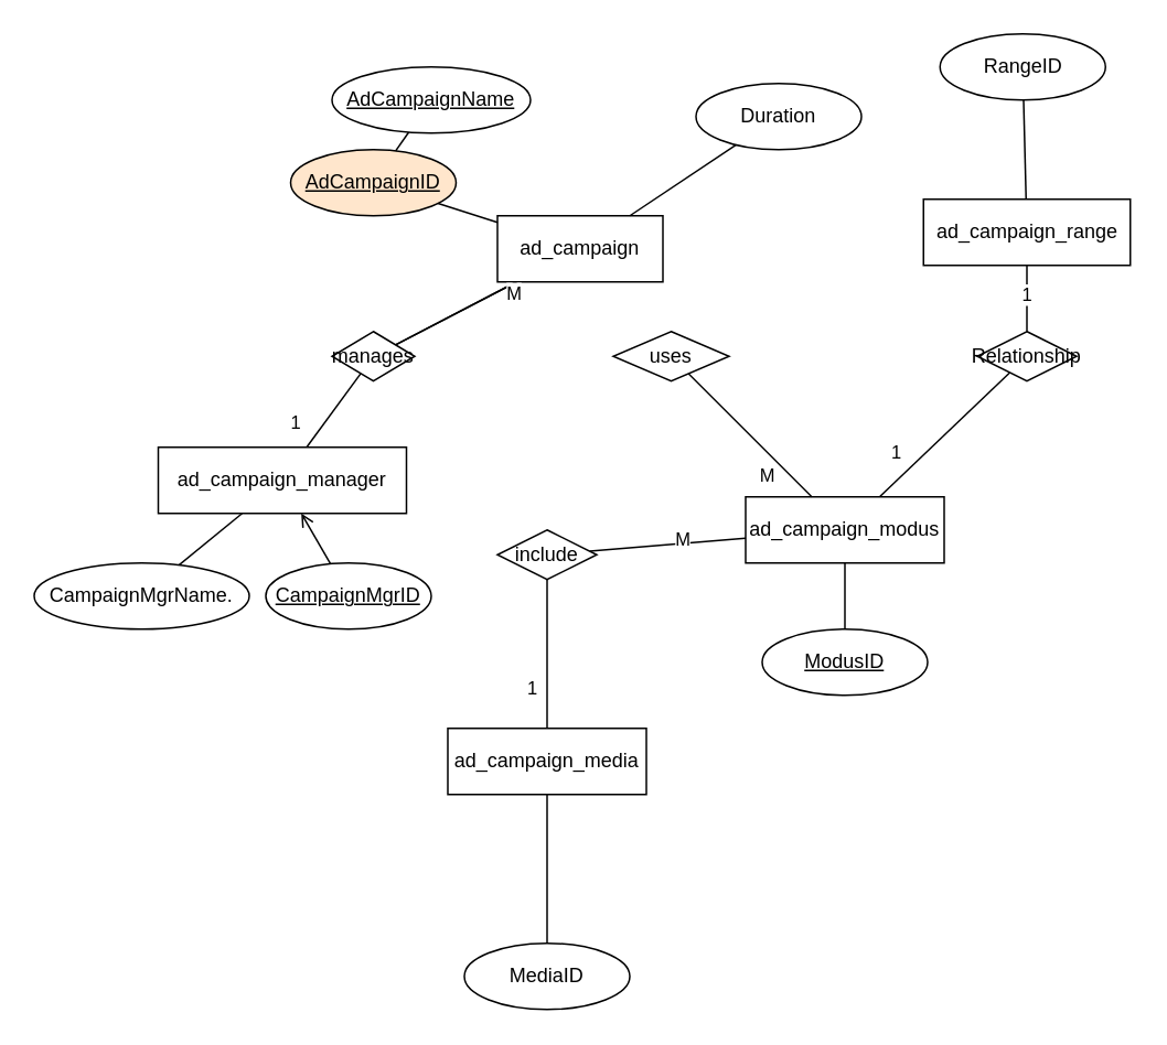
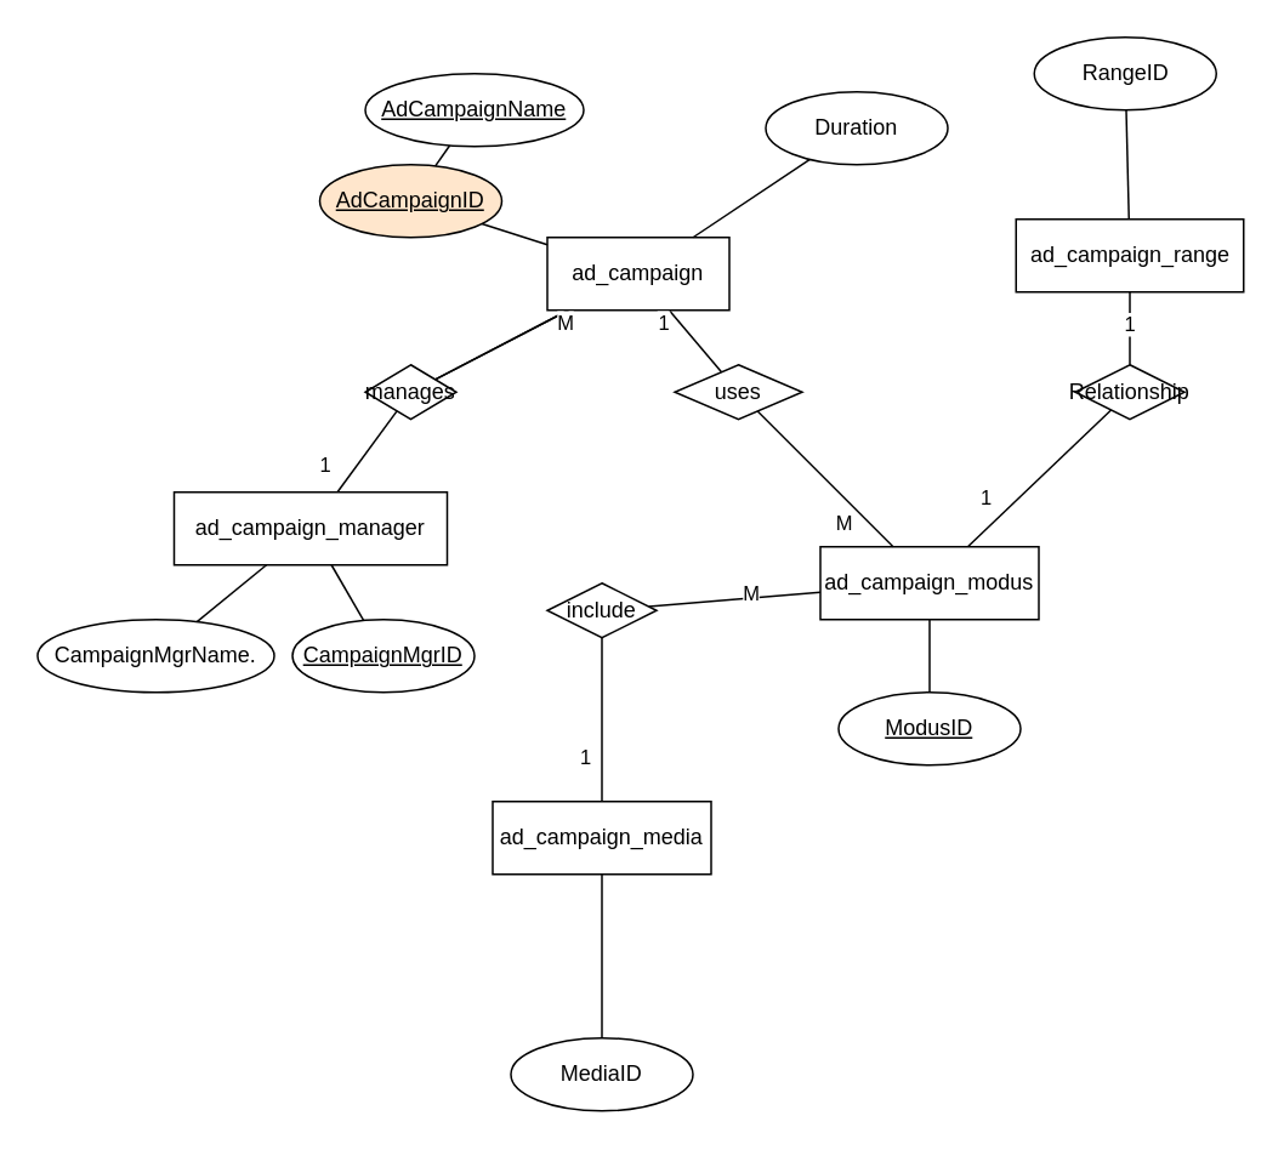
  <mxCell id="0" />
  <mxCell id="1" parent="0" />
  <mxCell id="2" value="" style="edgeStyle=none;rounded=0;orthogonalLoop=1;jettySize=auto;html=1;endArrow=none;endFill=0;" parent="1" source="3" target="32" edge="1"><mxGeometry relative="1" as="geometry" /></mxCell>
  <mxCell id="3" value="ad_campaign" style="whiteSpace=wrap;html=1;align=center;" parent="1" vertex="1"><mxGeometry x="300" y="130" width="100" height="40" as="geometry" /></mxCell>
  <mxCell id="4" style="edgeStyle=none;rounded=0;orthogonalLoop=1;jettySize=auto;html=1;endArrow=none;endFill=0;" parent="1" source="5" target="3" edge="1"><mxGeometry relative="1" as="geometry" /></mxCell>
  <mxCell id="5" value="&lt;u&gt;AdCampaignID&lt;/u&gt;" style="ellipse;whiteSpace=wrap;html=1;align=center;fillColor=#ffe6cc;" parent="1" vertex="1"><mxGeometry x="175" y="90" width="100" height="40" as="geometry" /></mxCell>
  <mxCell id="6" value="" style="edgeStyle=none;rounded=0;orthogonalLoop=1;jettySize=auto;html=1;endArrow=none;endFill=0;" parent="1" source="7" target="5" edge="1"><mxGeometry relative="1" as="geometry" /></mxCell>
  <mxCell id="7" value="&lt;u style=&quot;border-color: var(--border-color);&quot;&gt;AdCampaignName&lt;/u&gt;" style="ellipse;whiteSpace=wrap;html=1;align=center;" parent="1" vertex="1"><mxGeometry x="200" y="40" width="120" height="40" as="geometry" /></mxCell>
  <mxCell id="8" style="edgeStyle=none;rounded=0;orthogonalLoop=1;jettySize=auto;html=1;endArrow=none;endFill=0;" parent="1" source="9" target="3" edge="1"><mxGeometry relative="1" as="geometry" /></mxCell>
  <mxCell id="9" value="Duration" style="ellipse;whiteSpace=wrap;html=1;align=center;" parent="1" vertex="1"><mxGeometry x="420" y="50" width="100" height="40" as="geometry" /></mxCell>
  <mxCell id="10" style="edgeStyle=none;rounded=0;orthogonalLoop=1;jettySize=auto;html=1;endArrow=none;endFill=0;" parent="1" source="12" target="32" edge="1"><mxGeometry relative="1" as="geometry" /></mxCell>
  <mxCell id="11" value="1" style="edgeLabel;html=1;align=center;verticalAlign=middle;resizable=0;points=[];" parent="10" vertex="1" connectable="0"><mxGeometry x="-0.682" relative="1" as="geometry"><mxPoint x="-12" y="-8" as="offset" /></mxGeometry></mxCell>
  <mxCell id="12" value="ad_campaign_manager" style="whiteSpace=wrap;html=1;align=center;" parent="1" vertex="1"><mxGeometry x="95" y="270" width="150" height="40" as="geometry" /></mxCell>
- <mxCell id="13" style="edgeStyle=none;rounded=0;orthogonalLoop=1;jettySize=auto;html=1;endArrow=open;endFill=0;" parent="1" source="14" target="12" edge="1"><mxGeometry relative="1" as="geometry" /></mxCell>
+ <mxCell id="13" style="edgeStyle=none;rounded=0;orthogonalLoop=1;jettySize=auto;html=1;endArrow=none;endFill=0;" parent="1" source="14" target="12" edge="1"><mxGeometry relative="1" as="geometry" /></mxCell>
  <mxCell id="14" value="&lt;u&gt;CampaignMgrID&lt;/u&gt;" style="ellipse;whiteSpace=wrap;html=1;align=center;" parent="1" vertex="1"><mxGeometry x="160" y="340" width="100" height="40" as="geometry" /></mxCell>
  <mxCell id="15" style="edgeStyle=none;rounded=0;orthogonalLoop=1;jettySize=auto;html=1;endArrow=none;endFill=0;" parent="1" source="16" target="12" edge="1"><mxGeometry relative="1" as="geometry" /></mxCell>
  <mxCell id="16" value=" CampaignMgrName." style="ellipse;whiteSpace=wrap;html=1;align=center;" parent="1" vertex="1"><mxGeometry x="20" y="340" width="130" height="40" as="geometry" /></mxCell>
  <mxCell id="17" style="edgeStyle=none;rounded=0;orthogonalLoop=1;jettySize=auto;html=1;endArrow=none;endFill=0;" parent="1" source="19" target="43" edge="1"><mxGeometry relative="1" as="geometry" /></mxCell>
  <mxCell id="18" value="1" style="edgeLabel;html=1;align=center;verticalAlign=middle;resizable=0;points=[];" parent="17" vertex="1" connectable="0"><mxGeometry x="-0.686" y="4" relative="1" as="geometry"><mxPoint y="-13" as="offset" /></mxGeometry></mxCell>
  <mxCell id="19" value="ad_campaign_modus" style="whiteSpace=wrap;html=1;align=center;" parent="1" vertex="1"><mxGeometry x="450" y="300" width="120" height="40" as="geometry" /></mxCell>
  <mxCell id="20" style="edgeStyle=none;rounded=0;orthogonalLoop=1;jettySize=auto;html=1;endArrow=none;endFill=0;" parent="1" source="21" target="19" edge="1"><mxGeometry relative="1" as="geometry" /></mxCell>
  <mxCell id="21" value="&lt;u&gt; ModusID&lt;/u&gt;" style="ellipse;whiteSpace=wrap;html=1;align=center;" parent="1" vertex="1"><mxGeometry x="460" y="380" width="100" height="40" as="geometry" /></mxCell>
  <mxCell id="22" style="edgeStyle=none;rounded=0;orthogonalLoop=1;jettySize=auto;html=1;endArrow=none;endFill=0;" parent="1" source="24" target="40" edge="1"><mxGeometry relative="1" as="geometry" /></mxCell>
  <mxCell id="23" value="1" style="edgeLabel;html=1;align=center;verticalAlign=middle;resizable=0;points=[];" parent="22" vertex="1" connectable="0"><mxGeometry x="-0.45" y="-6" relative="1" as="geometry"><mxPoint x="-16" as="offset" /></mxGeometry></mxCell>
  <mxCell id="24" value="ad_campaign_media" style="whiteSpace=wrap;html=1;align=center;" parent="1" vertex="1"><mxGeometry x="270" y="440" width="120" height="40" as="geometry" /></mxCell>
  <mxCell id="25" style="edgeStyle=none;rounded=0;orthogonalLoop=1;jettySize=auto;html=1;endArrow=none;endFill=0;" parent="1" source="26" target="24" edge="1"><mxGeometry relative="1" as="geometry" /></mxCell>
  <mxCell id="26" value="MediaID" style="ellipse;whiteSpace=wrap;html=1;align=center;" parent="1" vertex="1"><mxGeometry x="280" y="570" width="100" height="40" as="geometry" /></mxCell>
  <mxCell id="27" value="ad_campaign_range" style="whiteSpace=wrap;html=1;align=center;" parent="1" vertex="1"><mxGeometry x="557.5" y="120" width="125" height="40" as="geometry" /></mxCell>
  <mxCell id="28" style="edgeStyle=none;rounded=0;orthogonalLoop=1;jettySize=auto;html=1;endArrow=none;endFill=0;" parent="1" source="29" target="27" edge="1"><mxGeometry relative="1" as="geometry" /></mxCell>
  <mxCell id="29" value=" RangeID" style="ellipse;whiteSpace=wrap;html=1;align=center;" parent="1" vertex="1"><mxGeometry x="567.5" y="20" width="100" height="40" as="geometry" /></mxCell>
  <mxCell id="30" style="edgeStyle=none;rounded=0;orthogonalLoop=1;jettySize=auto;html=1;endArrow=none;endFill=0;" parent="1" source="32" target="3" edge="1"><mxGeometry relative="1" as="geometry" /></mxCell>
  <mxCell id="31" value="M" style="edgeLabel;html=1;align=center;verticalAlign=middle;resizable=0;points=[];" parent="30" vertex="1" connectable="0"><mxGeometry x="0.562" y="2" relative="1" as="geometry"><mxPoint x="15" as="offset" /></mxGeometry></mxCell>
  <mxCell id="32" value="manages" style="shape=rhombus;perimeter=rhombusPerimeter;whiteSpace=wrap;html=1;align=center;" parent="1" vertex="1"><mxGeometry x="200" y="200" width="50" height="30" as="geometry" /></mxCell>
+ <mxCell id="33" style="edgeStyle=none;rounded=0;orthogonalLoop=1;jettySize=auto;html=1;endArrow=none;endFill=0;" parent="1" source="37" target="3" edge="1"><mxGeometry relative="1" as="geometry" /></mxCell>
+ <mxCell id="34" value="1" style="edgeLabel;html=1;align=center;verticalAlign=middle;resizable=0;points=[];" parent="33" vertex="1" connectable="0"><mxGeometry x="0.671" y="1" relative="1" as="geometry"><mxPoint x="-8" as="offset" /></mxGeometry></mxCell>
  <mxCell id="35" style="edgeStyle=none;rounded=0;orthogonalLoop=1;jettySize=auto;html=1;endArrow=none;endFill=0;" parent="1" source="37" target="19" edge="1"><mxGeometry relative="1" as="geometry" /></mxCell>
  <mxCell id="36" value="M" style="edgeLabel;html=1;align=center;verticalAlign=middle;resizable=0;points=[];" parent="35" vertex="1" connectable="0"><mxGeometry x="0.562" relative="1" as="geometry"><mxPoint x="-11" y="3" as="offset" /></mxGeometry></mxCell>
  <mxCell id="37" value="uses" style="shape=rhombus;perimeter=rhombusPerimeter;whiteSpace=wrap;html=1;align=center;" parent="1" vertex="1"><mxGeometry x="370" y="200" width="70" height="30" as="geometry" /></mxCell>
  <mxCell id="38" style="edgeStyle=none;rounded=0;orthogonalLoop=1;jettySize=auto;html=1;endArrow=none;endFill=0;" parent="1" source="40" target="19" edge="1"><mxGeometry relative="1" as="geometry" /></mxCell>
  <mxCell id="39" value="M" style="edgeLabel;html=1;align=center;verticalAlign=middle;resizable=0;points=[];" parent="38" vertex="1" connectable="0"><mxGeometry x="0.469" y="3" relative="1" as="geometry"><mxPoint x="-13" y="1" as="offset" /></mxGeometry></mxCell>
  <mxCell id="40" value="include" style="shape=rhombus;perimeter=rhombusPerimeter;whiteSpace=wrap;html=1;align=center;" parent="1" vertex="1"><mxGeometry x="300" y="320" width="60" height="30" as="geometry" /></mxCell>
  <mxCell id="41" style="edgeStyle=none;rounded=0;orthogonalLoop=1;jettySize=auto;html=1;endArrow=none;endFill=0;" parent="1" source="43" target="27" edge="1"><mxGeometry relative="1" as="geometry" /></mxCell>
  <mxCell id="42" value="1" style="edgeLabel;html=1;align=center;verticalAlign=middle;resizable=0;points=[];" parent="41" vertex="1" connectable="0"><mxGeometry x="0.678" y="-4" relative="1" as="geometry"><mxPoint x="-5" y="11" as="offset" /></mxGeometry></mxCell>
  <mxCell id="43" value="Relationship" style="shape=rhombus;perimeter=rhombusPerimeter;whiteSpace=wrap;html=1;align=center;" parent="1" vertex="1"><mxGeometry x="590" y="200" width="60" height="30" as="geometry" /></mxCell>
